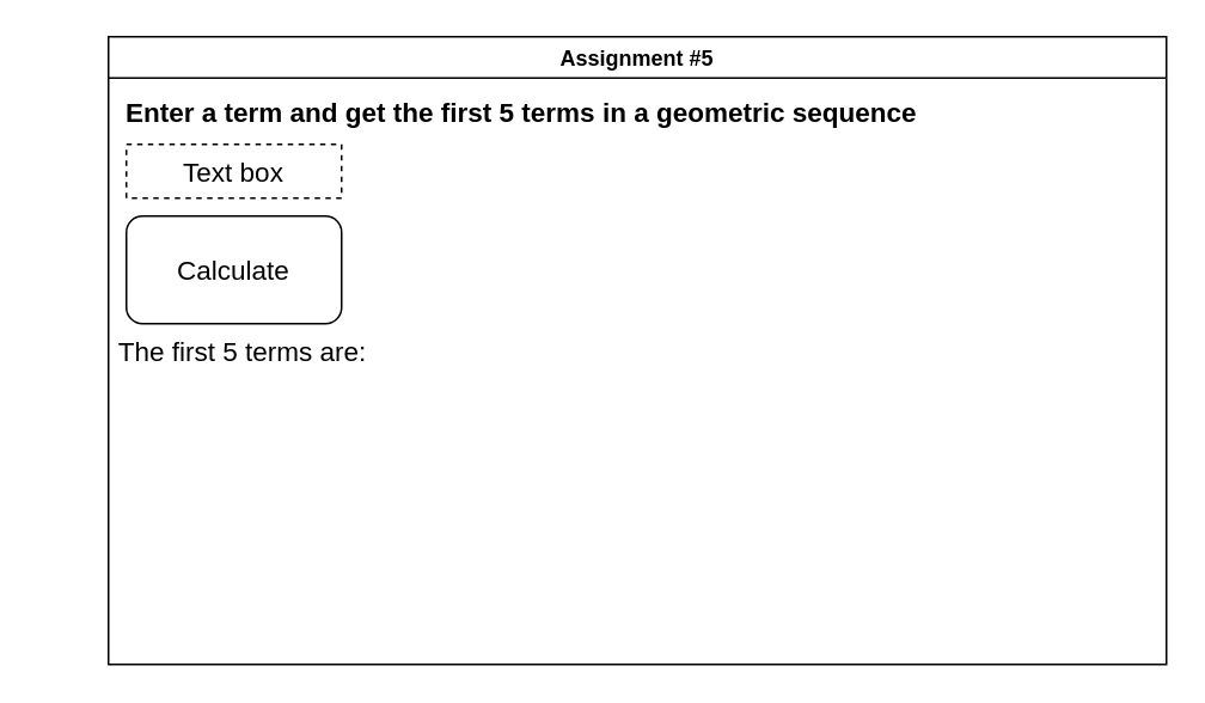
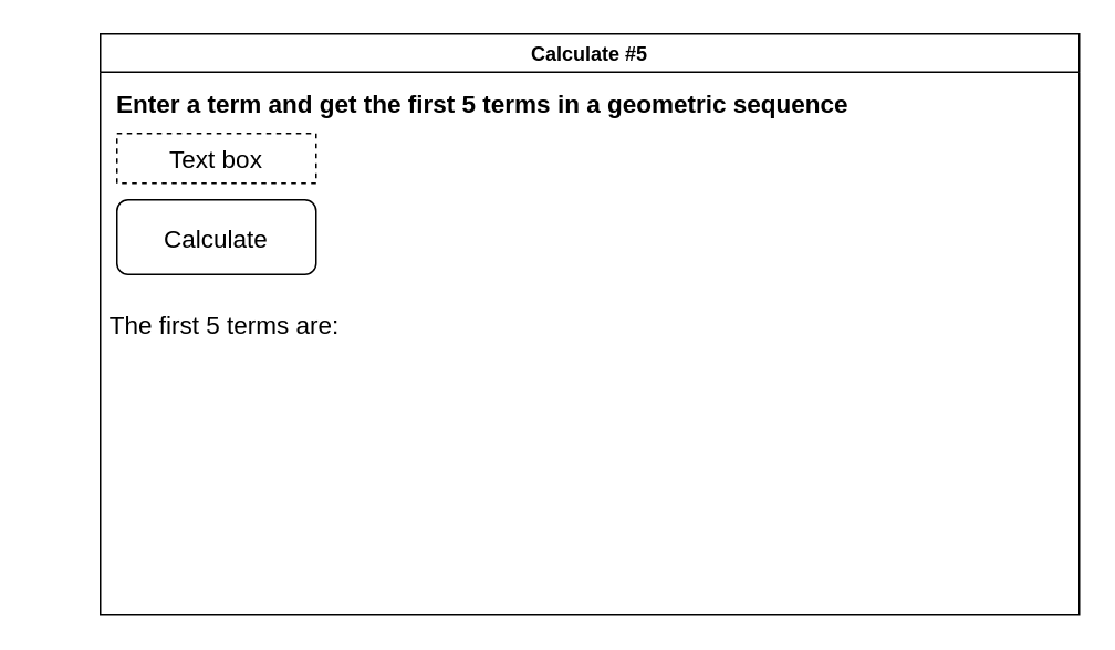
  <mxCell id="0" />
  <mxCell id="1" parent="0" />
- <mxCell id="2" value="Assignment #5" style="swimlane;" vertex="1" parent="1"><mxGeometry x="60" y="20" width="590" height="350" as="geometry" /></mxCell>
+ <mxCell id="2" value="Calculate #5" style="swimlane;" vertex="1" parent="1"><mxGeometry x="60" y="20" width="590" height="350" as="geometry" /></mxCell>
  <mxCell id="3" value="&lt;font style=&quot;font-size: 15px;&quot;&gt;Enter a term and get the first 5 terms in a geometric sequence&lt;/font&gt;" style="text;strokeColor=none;fillColor=none;html=1;fontSize=24;fontStyle=1;verticalAlign=middle;align=center;" vertex="1" parent="2"><mxGeometry x="180" y="20" width="100" height="40" as="geometry" /></mxCell>
  <mxCell id="4" value="Text box" style="rounded=0;whiteSpace=wrap;html=1;fontSize=15;dashed=1;" vertex="1" parent="2"><mxGeometry x="10" y="60" width="120" height="30" as="geometry" /></mxCell>
- <mxCell id="5" value="Calculate" style="rounded=1;whiteSpace=wrap;html=1;fontSize=15;" vertex="1" parent="2"><mxGeometry x="10" y="100" width="120" height="60" as="geometry" /></mxCell>
+ <mxCell id="5" value="Calculate" style="rounded=1;whiteSpace=wrap;html=1;fontSize=15;" vertex="1" parent="2"><mxGeometry x="10" y="100" width="120" height="45" as="geometry" /></mxCell>
  <mxCell id="6" value="The first 5 terms are:" style="text;html=1;strokeColor=none;fillColor=none;align=center;verticalAlign=middle;whiteSpace=wrap;rounded=0;fontSize=15;" vertex="1" parent="2"><mxGeometry x="-40" y="160" width="230" height="30" as="geometry" /></mxCell>
